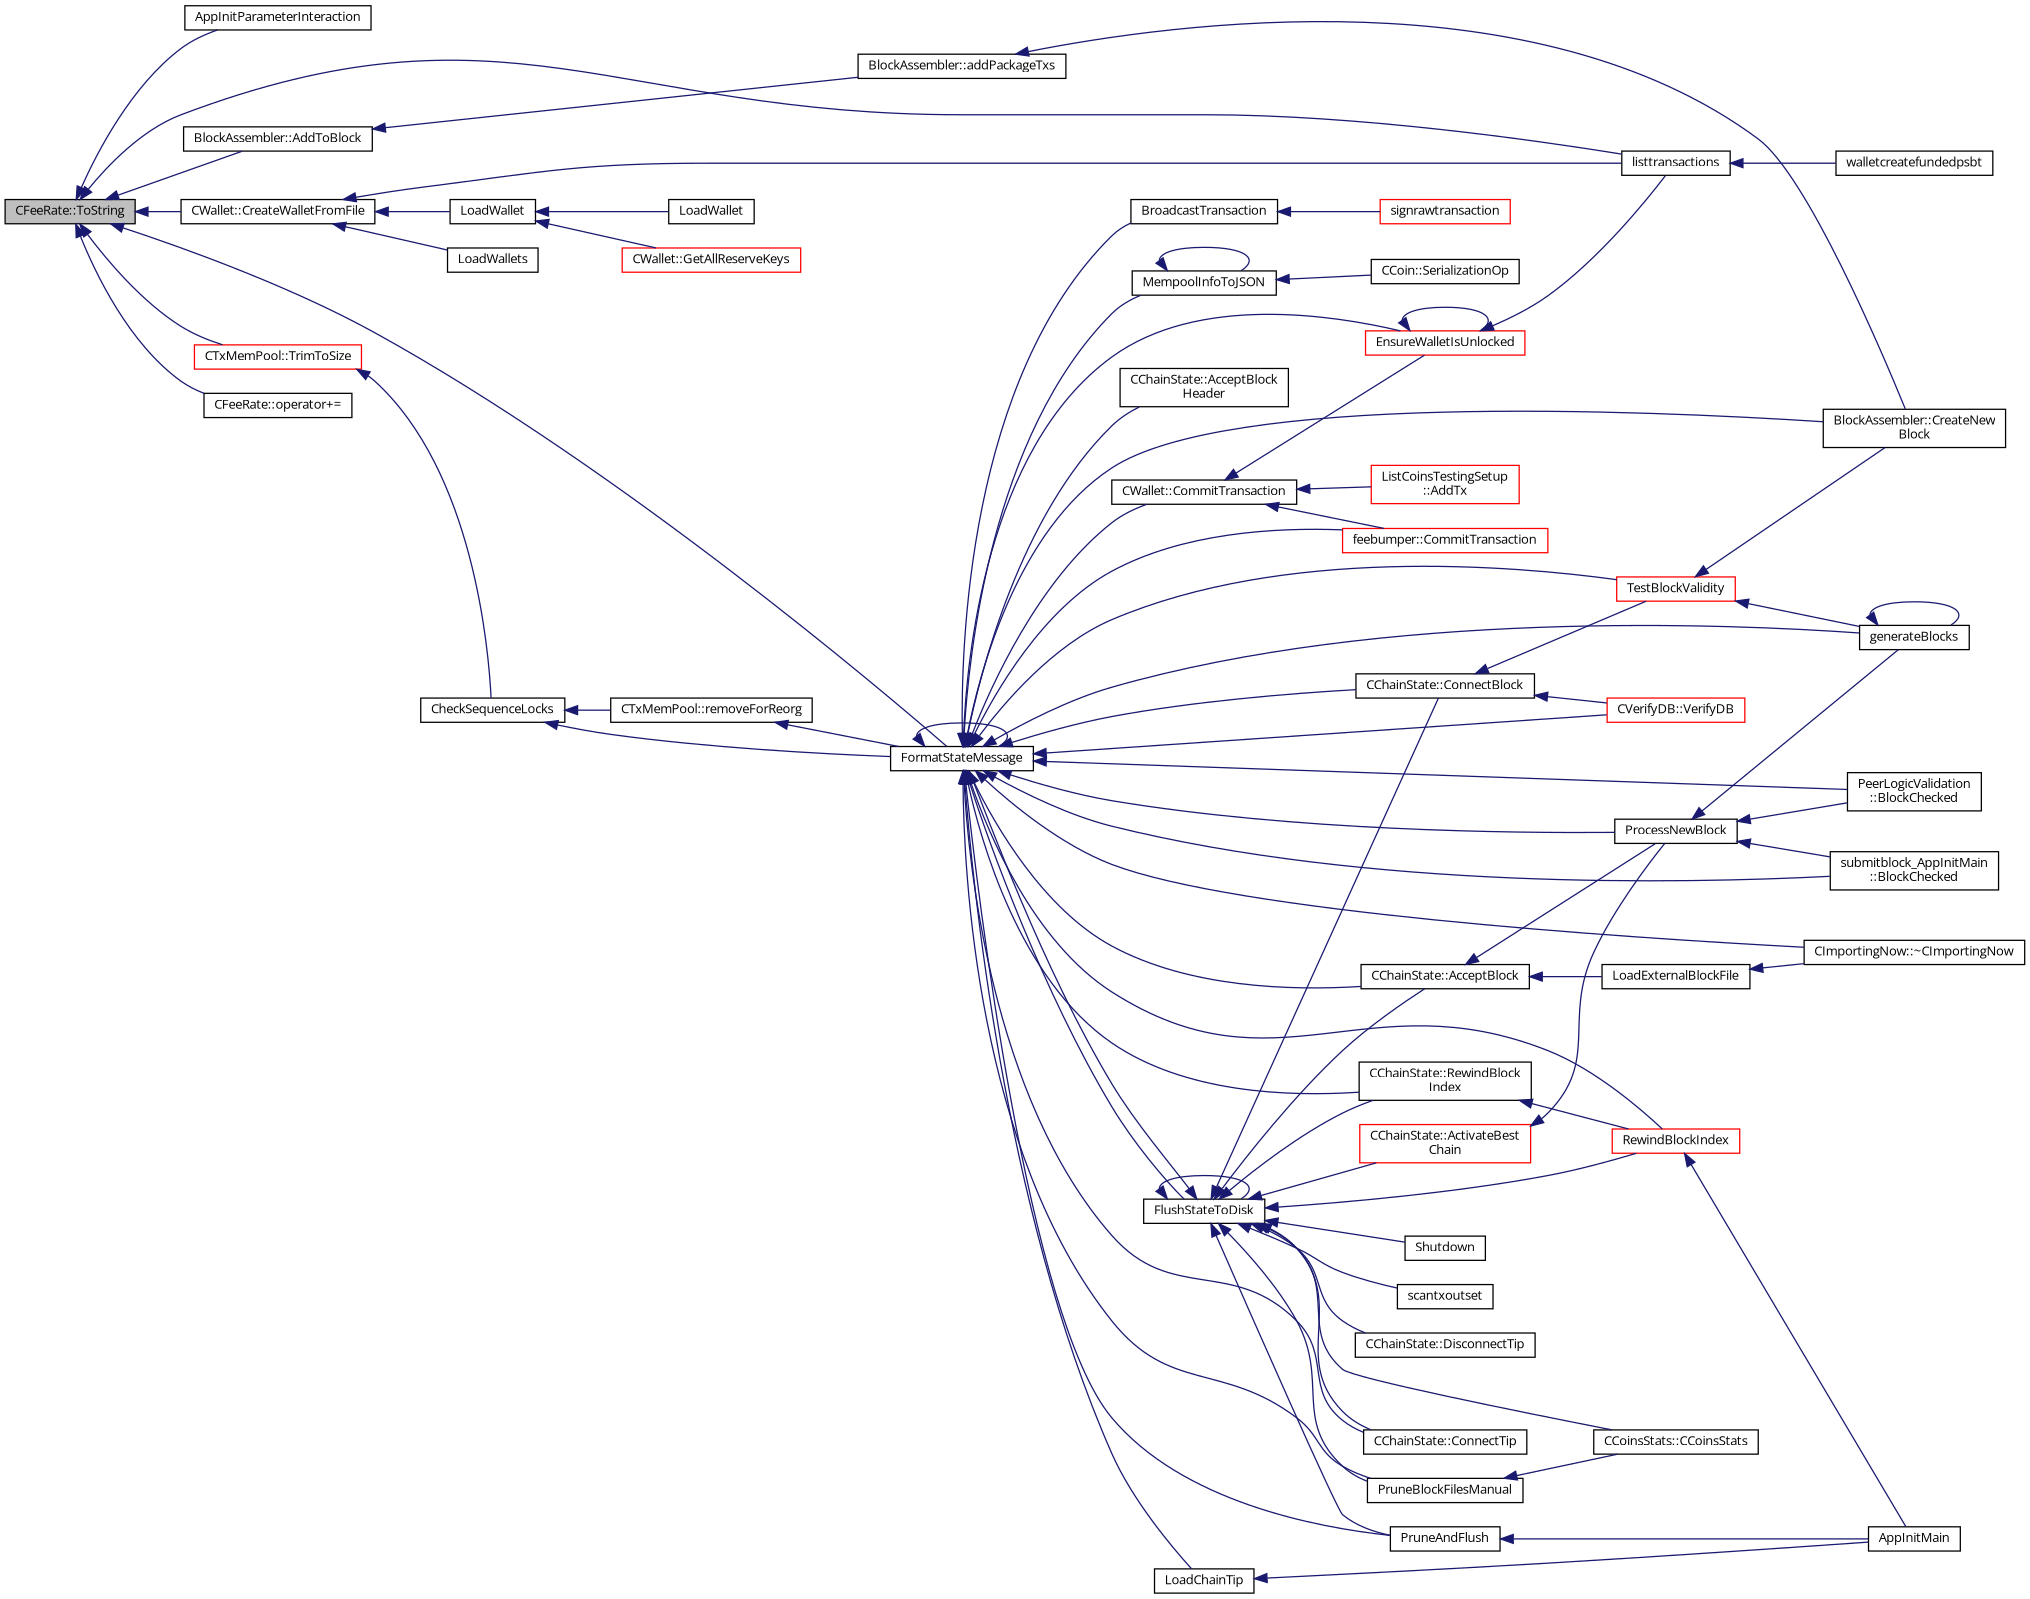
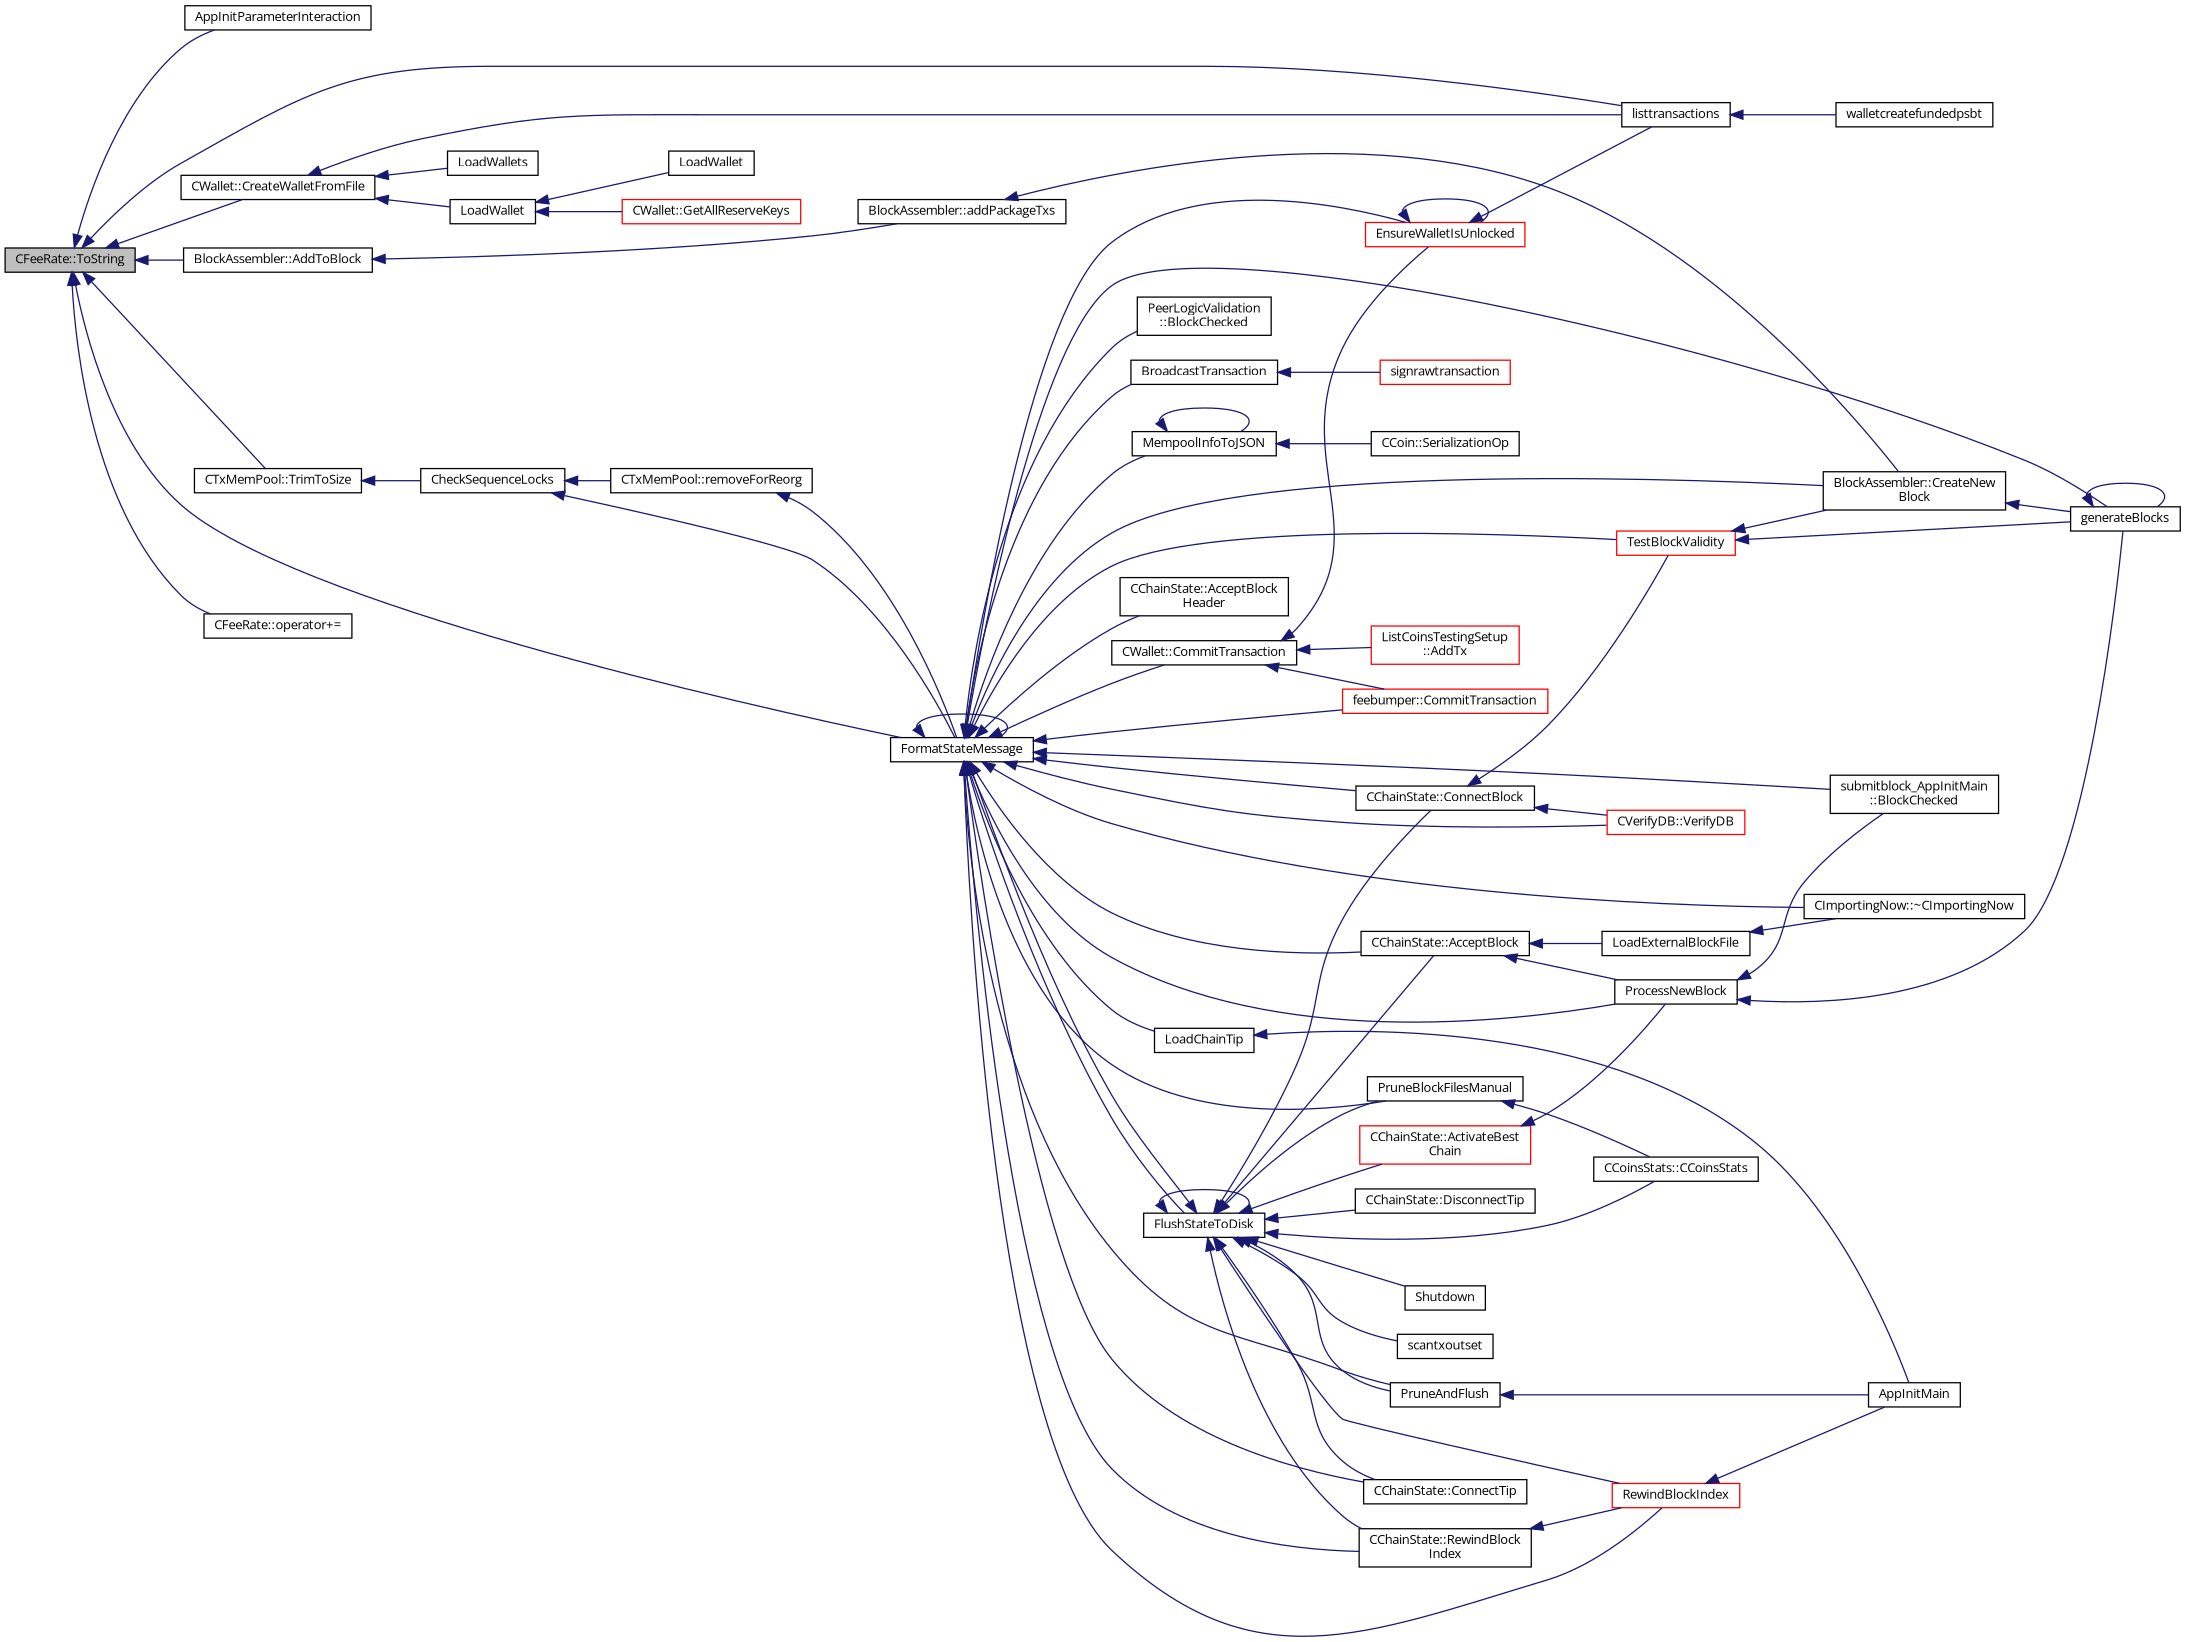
  digraph {
    fontname="Open Sans"
    rankdir=LR
    node [color=black fillcolor=white fontname="Open Sans" fontsize=10 shape=record style=filled]
    edge [color=midnightblue dir=back fontname="Open Sans" fontsize=10 labelfontname=Helvetica labelfontsize=10 style=solid]
    n1 [fillcolor=grey75 fontcolor=black height=0.2 label="CFeeRate::ToString" width=0.4]
    n2 [height=0.2 label=AppInitParameterInteraction width=0.4]
    n3 [height=0.2 label="CWallet::CreateWalletFromFile" width=0.4]
    n4 [height=0.2 label=listtransactions width=0.4]
    n5 [height=0.2 label="BlockAssembler::AddToBlock" width=0.4]
    n6 [height=0.2 label="CFeeRate::operator+=" width=0.4]
-   n7 [color=red height=0.2 label="CTxMemPool::TrimToSize" width=0.4]
+   n7 [height=0.2 label="CTxMemPool::TrimToSize" width=0.4]
    n8 [height=0.2 label=FormatStateMessage width=0.4]
    n9 [height=0.2 label=LoadWallets width=0.4]
    n10 [height=0.2 label=LoadWallet width=0.4]
    n11 [height=0.2 label=walletcreatefundedpsbt width=0.4]
    n12 [height=0.2 label="BlockAssembler::addPackageTxs" width=0.4]
    n13 [height=0.2 label=CheckSequenceLocks width=0.4]
    n14 [height=0.2 label="BlockAssembler::CreateNew\lBlock" width=0.4]
    n15 [height=0.2 label=generateBlocks width=0.4]
    n16 [height=0.2 label="CImportingNow::~CImportingNow" width=0.4]
    n17 [height=0.2 label="CWallet::CommitTransaction" width=0.4]
    n18 [color=red height=0.2 label="feebumper::CommitTransaction" width=0.4]
    n19 [color=red height=0.2 label=EnsureWalletIsUnlocked width=0.4]
    n20 [height=0.2 label="PeerLogicValidation\l::BlockChecked" width=0.4]
    n21 [height=0.2 label=BroadcastTransaction width=0.4]
    n22 [height=0.2 label=MempoolInfoToJSON width=0.4]
    n23 [height=0.2 label="submitblock_AppInitMain\l::BlockChecked" width=0.4]
    n24 [height=0.2 label="CChainState::ConnectBlock" width=0.4]
    n25 [color=red height=0.2 label=TestBlockValidity width=0.4]
    n26 [color=red height=0.2 label="CVerifyDB::VerifyDB" width=0.4]
    n27 [height=0.2 label=FlushStateToDisk width=0.4]
    n28 [height=0.2 label=PruneAndFlush width=0.4]
    n29 [height=0.2 label="CChainState::ConnectTip" width=0.4]
    n30 [height=0.2 label=ProcessNewBlock width=0.4]
    n31 [height=0.2 label="CChainState::AcceptBlock" width=0.4]
    n32 [height=0.2 label=PruneBlockFilesManual width=0.4]
    n33 [height=0.2 label="CChainState::RewindBlock\lIndex" width=0.4]
    n34 [color=red height=0.2 label=RewindBlockIndex width=0.4]
    n35 [height=0.2 label="CChainState::AcceptBlock\lHeader" width=0.4]
    n36 [height=0.2 label=LoadChainTip width=0.4]
    n37 [height=0.2 label=LoadWallet width=0.4]
    n38 [color=red height=0.2 label="CWallet::GetAllReserveKeys" width=0.4]
    n39 [height=0.2 label="CTxMemPool::removeForReorg" width=0.4]
    n40 [color=red height=0.2 label="ListCoinsTestingSetup\l::AddTx" width=0.4]
    n41 [color=red height=0.2 label=signrawtransaction width=0.4]
    n42 [height=0.2 label="CCoin::SerializationOp" width=0.4]
    n43 [height=0.2 label=Shutdown width=0.4]
    n44 [height=0.2 label="CCoinsStats::CCoinsStats" width=0.4]
    n45 [height=0.2 label=scantxoutset width=0.4]
    n46 [height=0.2 label="CChainState::DisconnectTip" width=0.4]
    n47 [color=red height=0.2 label="CChainState::ActivateBest\lChain" width=0.4]
    n48 [height=0.2 label=AppInitMain width=0.4]
    n49 [height=0.2 label=LoadExternalBlockFile width=0.4]
    n1 -> n2
    n1 -> n3
    n1 -> n4
    n1 -> n5
    n1 -> n6
    n1 -> n7
    n1 -> n8
    n3 -> n4
    n3 -> n9
    n3 -> n10
    n4 -> n11
    n5 -> n12
    n7 -> n13
    n8 -> n8
    n8 -> n14
    n8 -> n15
    n8 -> n16
    n8 -> n17
    n8 -> n18
    n8 -> n19
    n8 -> n20
    n8 -> n21
    n8 -> n22
    n8 -> n23
    n8 -> n24
    n8 -> n25
    n8 -> n26
    n8 -> n27
    n8 -> n28
    n8 -> n29
    n8 -> n30
    n8 -> n31
    n8 -> n32
    n8 -> n33
    n8 -> n34
    n8 -> n35
    n8 -> n36
    n10 -> n37
    n10 -> n38
    n12 -> n14
    n13 -> n8
    n13 -> n39
+   n14 -> n15
    n15 -> n15
    n17 -> n18
    n17 -> n19
    n17 -> n40
    n19 -> n4
    n19 -> n19
    n21 -> n41
    n22 -> n22
    n22 -> n42
    n24 -> n25
    n24 -> n26
    n25 -> n14
    n25 -> n15
    n27 -> n8
    n27 -> n24
    n27 -> n27
    n27 -> n28
    n27 -> n29
    n27 -> n31
    n27 -> n32
    n27 -> n33
    n27 -> n34
    n27 -> n43
    n27 -> n44
    n27 -> n45
    n27 -> n46
    n27 -> n47
    n28 -> n48
    n30 -> n15
-   n30 -> n20
    n30 -> n23
    n31 -> n30
    n31 -> n49
    n32 -> n44
    n33 -> n34
    n34 -> n48
    n36 -> n48
    n39 -> n8
    n47 -> n30
    n49 -> n16
  }
